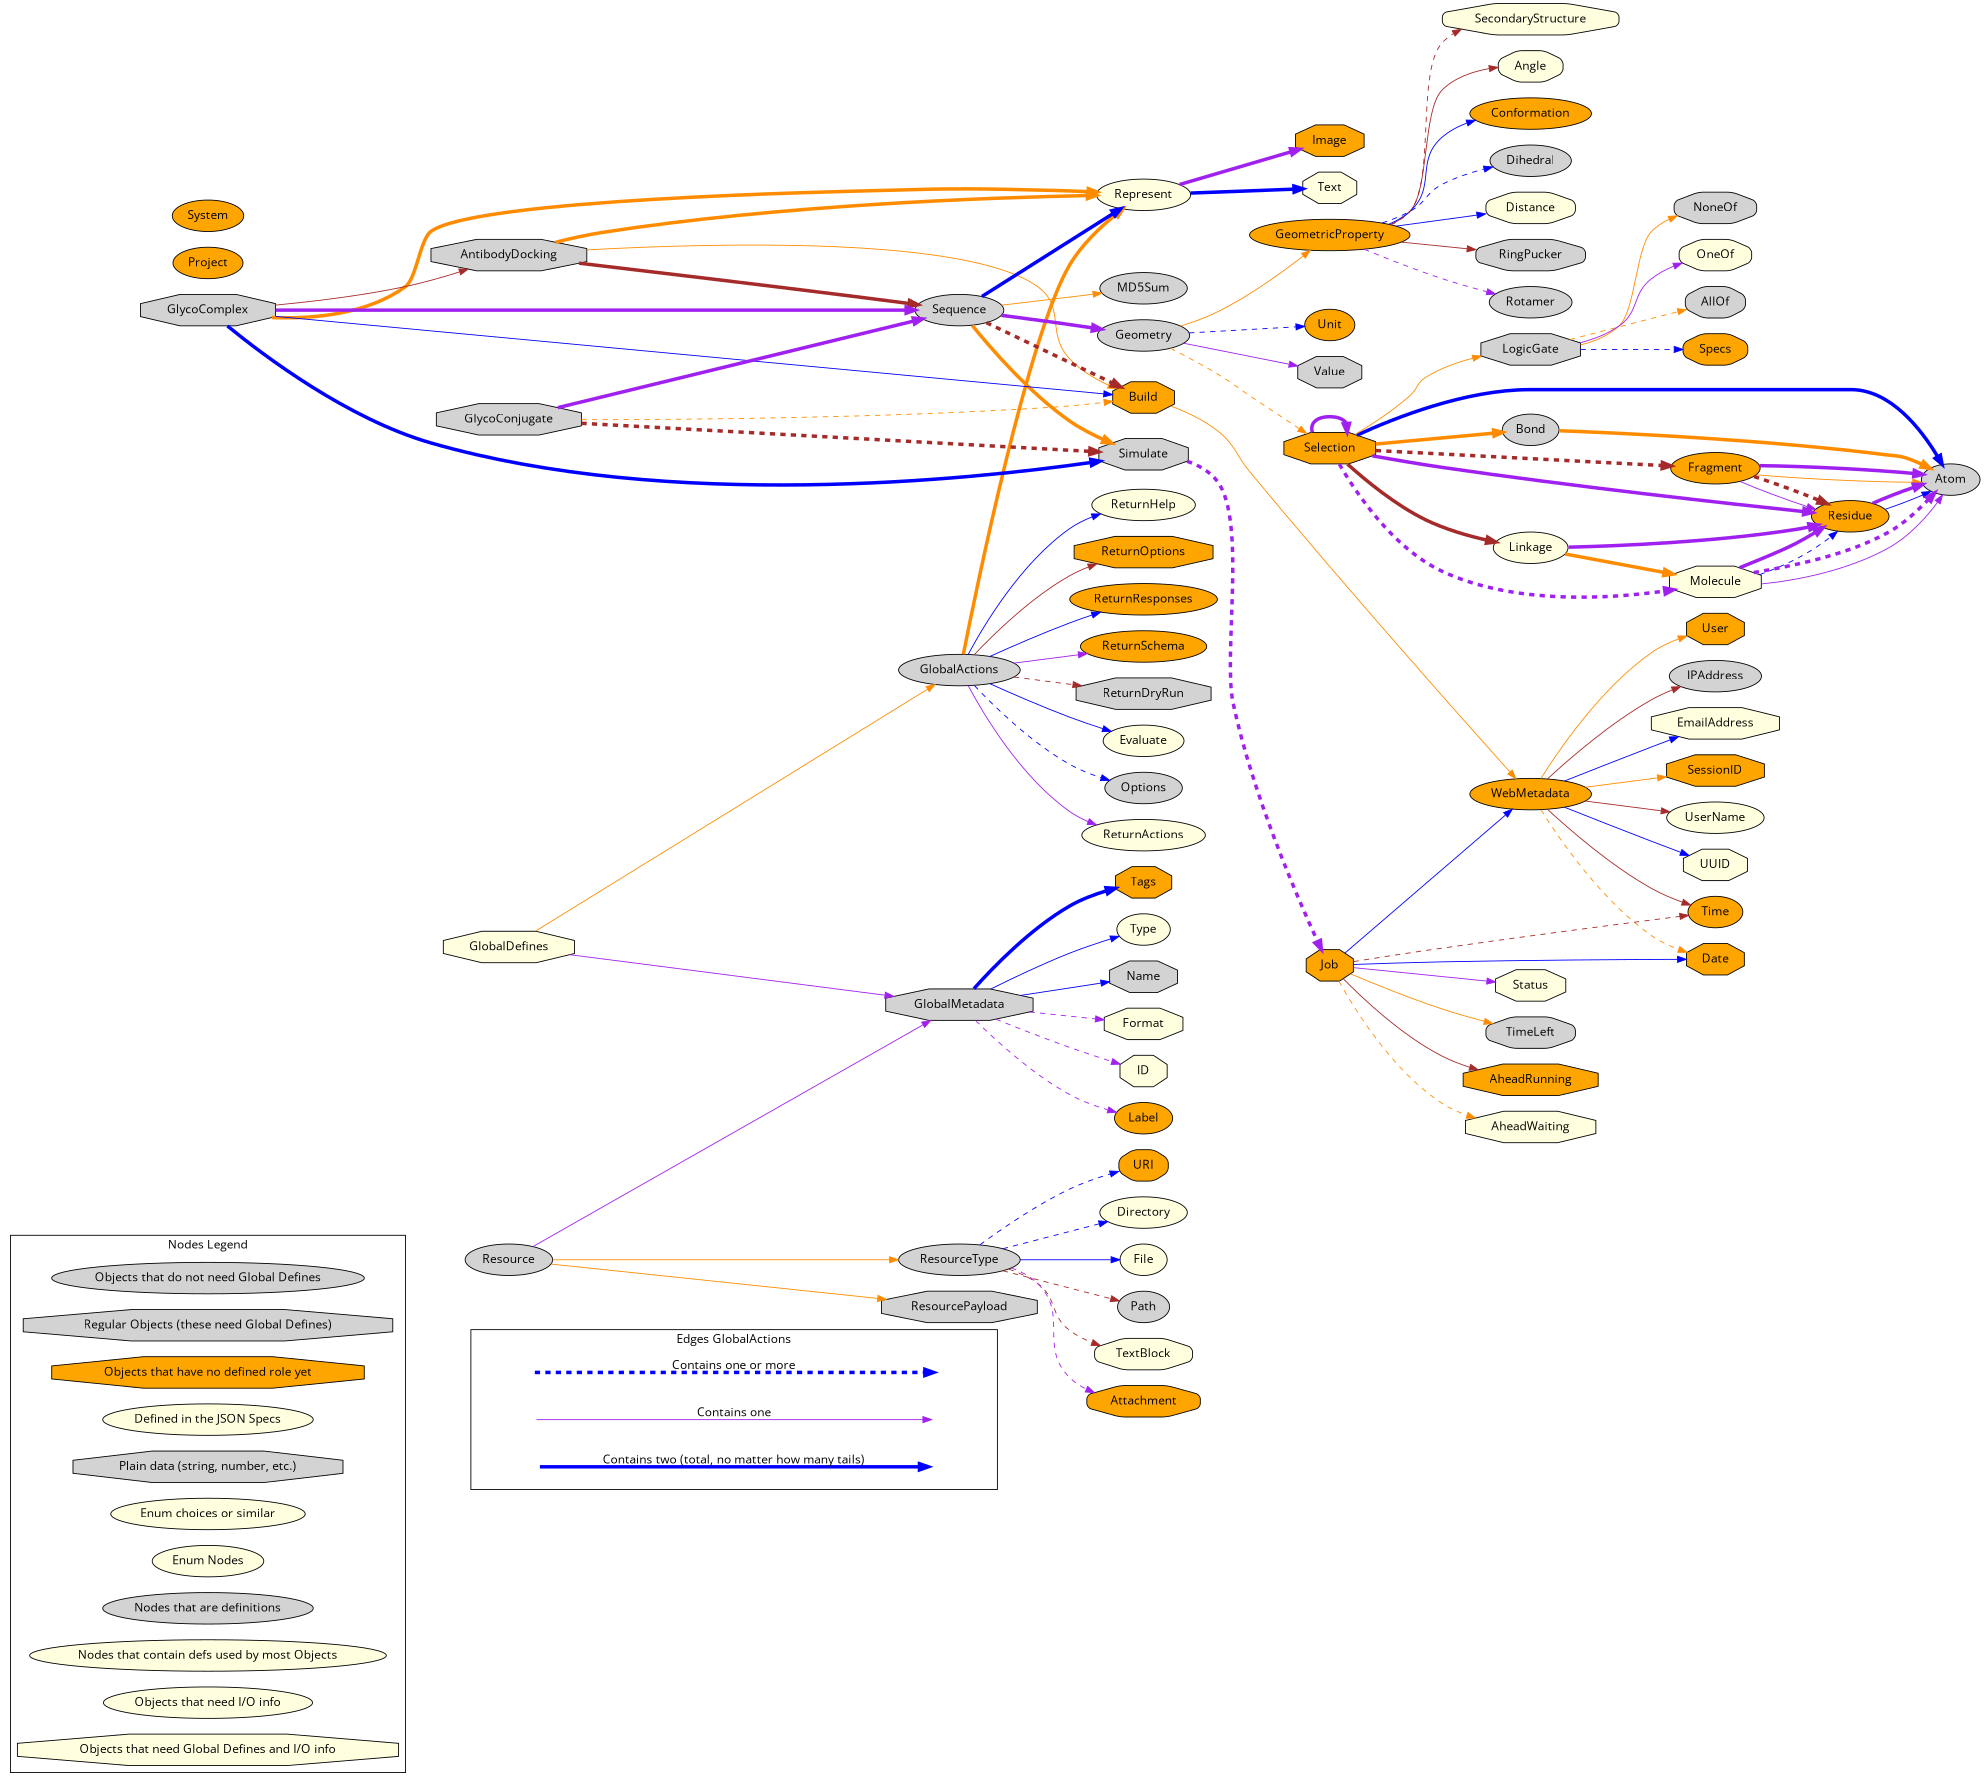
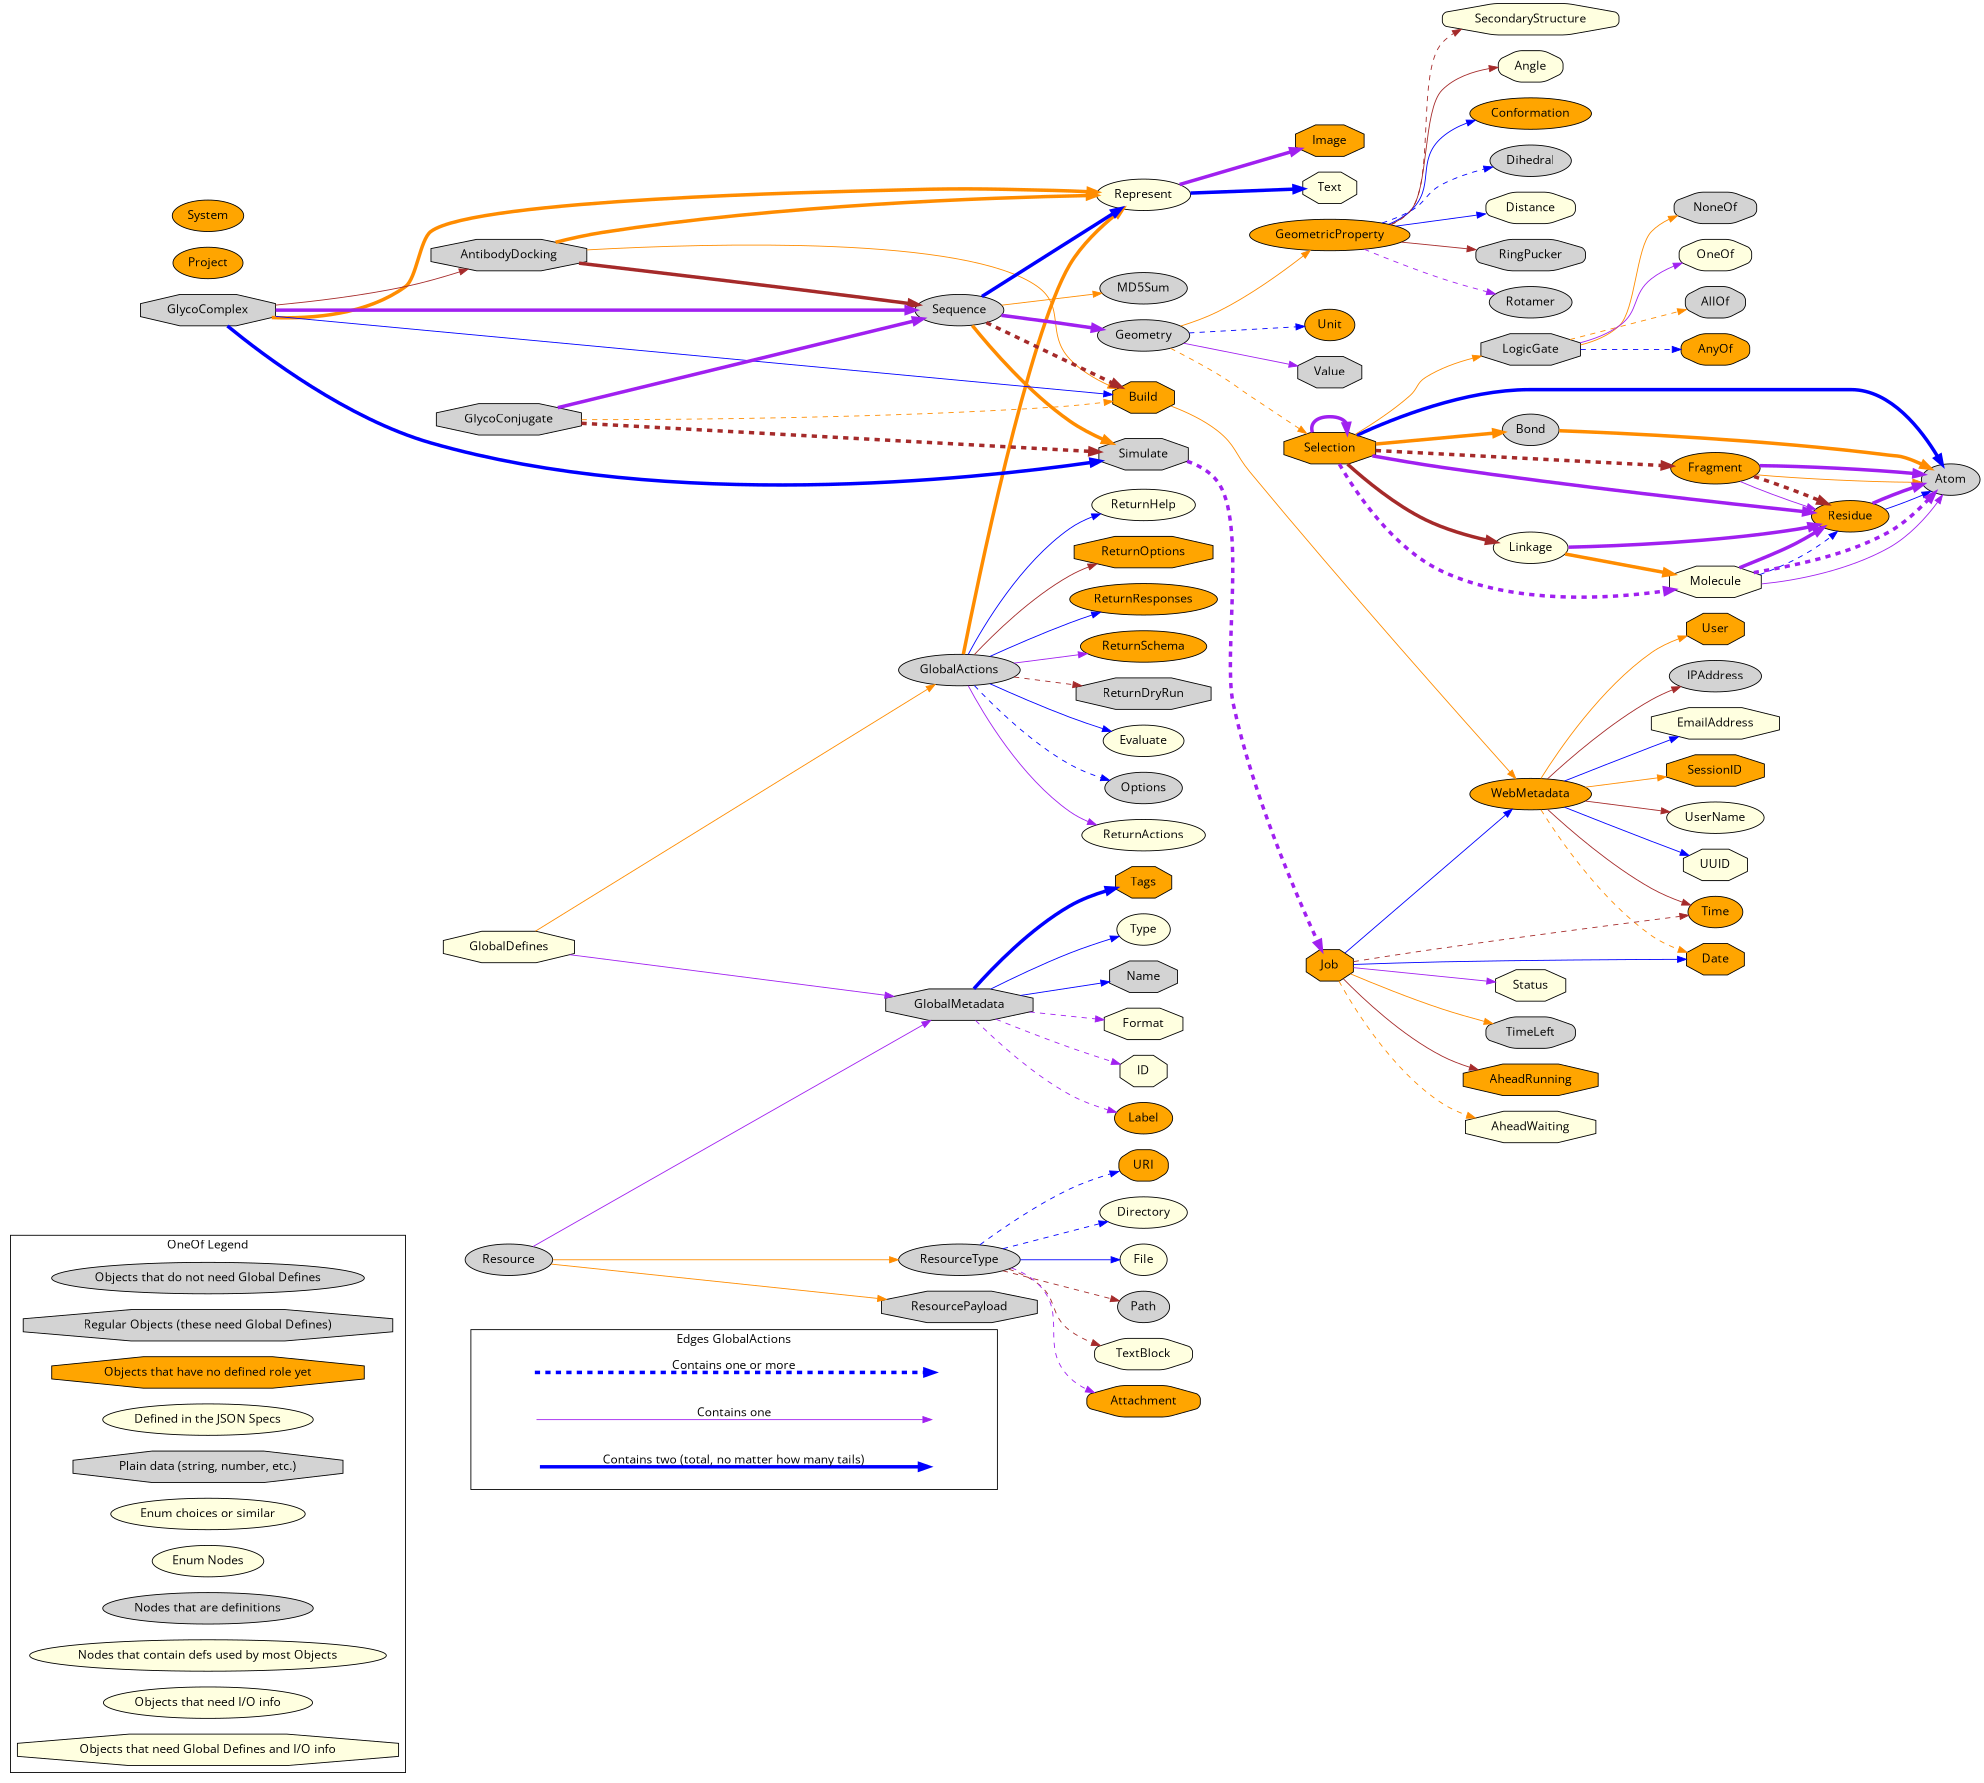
  digraph {
    compound=true
    fontname="Open Sans"
    rankdir=LR
    node [fillcolor=lightgrey fontname="Open Sans" shape=octagon style=filled]
    edge [fontname="Open Sans" style=bold color=blue penwidth=1]
    n1 [label="Objects that do not need Global Defines" shape=ellipse]
    n2 [label="Regular Objects (these need Global Defines)"]
    n3 [fillcolor=orange label="Objects that have no defined role yet"]
    n4 [fillcolor=lightyellow label="Defined in the JSON Specs" shape=ellipse style="rounded,filled"]
    n5 [label="Plain data (string, number, etc.)"]
    n6 [fillcolor=lightyellow label="Enum choices or similar" shape=ellipse style="rounded,filled"]
    n7 [fillcolor=lightyellow label="Enum Nodes" shape=ellipse]
    n8 [label="Nodes that are definitions" shape=ellipse]
    n9 [fillcolor=lightyellow label="Nodes that contain defs used by most Objects" shape=ellipse]
    n10 [fillcolor=lightyellow label="Objects that need I/O info" shape=ellipse]
    n11 [fillcolor=lightyellow label="Objects that need Global Defines and I/O info"]
    Multi1 [shape=none style=invis fillcolor=""]
    Multi2 [shape=none style=invis fillcolor=""]
    Single1 [shape=none style=invis fillcolor=""]
    Single2 [shape=none style=invis fillcolor=""]
    Double1 [shape=none style=invis fillcolor=""]
    Double2 [shape=none style=invis fillcolor=""]
    Evaluate [fillcolor=lightyellow shape=ellipse]
    Options [shape=ellipse]
    ReturnActions [fillcolor=lightyellow shape=ellipse]
    ReturnHelp [fillcolor=lightyellow shape=ellipse]
    ReturnOptions [fillcolor=orange]
    ReturnResponses [fillcolor=orange shape=ellipse]
    ReturnSchema [fillcolor=orange shape=ellipse]
    WebMetadata [fillcolor=orange shape=ellipse]
    User [fillcolor=orange]
    IPAddress [shape=ellipse style="rounded,filled"]
    Time [fillcolor=orange shape=ellipse style="rounded,filled"]
    Date [fillcolor=orange]
    EmailAddress [fillcolor=lightyellow]
    SessionID [fillcolor=orange]
    UserName [fillcolor=lightyellow shape=ellipse]
    UUID [fillcolor=lightyellow]
    Atom [shape=ellipse]
    Bond [shape=ellipse]
    Fragment [fillcolor=orange shape=ellipse]
    Residue [fillcolor=orange shape=ellipse]
    Geometry [shape=ellipse]
    Selection [fillcolor=orange]
    Unit [fillcolor=orange shape=ellipse]
    Value
    GeometricProperty [fillcolor=orange shape=ellipse]
    Linkage [fillcolor=lightyellow shape=ellipse]
    Molecule [fillcolor=lightyellow]
    LogicGate
    Angle [fillcolor=lightyellow style="rounded,filled"]
    Conformation [fillcolor=orange shape=ellipse style="rounded,filled"]
    Dihedral [shape=ellipse style="rounded,filled"]
    Distance [fillcolor=lightyellow style="rounded,filled"]
    RingPucker [style="rounded,filled"]
    Rotamer [shape=ellipse style="rounded,filled"]
    SecondaryStructure [fillcolor=lightyellow style="rounded,filled"]
    Represent [fillcolor=lightyellow shape=ellipse]
    Image [fillcolor=orange]
    Text [fillcolor=lightyellow]
    AllOf [style="rounded,filled"]
-   AnyOf [fillcolor=orange style="rounded,filled" label=Specs]
+   AnyOf [fillcolor=orange style="rounded,filled"]
    NoneOf [style="rounded,filled"]
    OneOf [fillcolor=lightyellow style="rounded,filled"]
    Job [fillcolor=orange]
    Simulate
    TimeLeft [style="rounded,filled"]
    AheadRunning [fillcolor=orange]
    AheadWaiting [fillcolor=lightyellow]
    Status [fillcolor=lightyellow]
    Project [fillcolor=orange shape=ellipse]
    System [fillcolor=orange shape=ellipse]
    URI [fillcolor=orange style="rounded,filled"]
    Directory [fillcolor=lightyellow shape=ellipse style="rounded,filled"]
    File [fillcolor=lightyellow shape=ellipse style="rounded,filled"]
    Format [fillcolor=lightyellow]
    ID [fillcolor=lightyellow]
    Label [fillcolor=orange shape=ellipse]
    MD5Sum [shape=ellipse]
    Path [shape=ellipse style="rounded,filled"]
    Tags [fillcolor=orange]
    TextBlock [fillcolor=lightyellow style="rounded,filled"]
    Type [fillcolor=lightyellow shape=ellipse]
    Attachment [fillcolor=orange style="rounded,filled"]
    ResourceType [shape=ellipse]
    Resource [shape=ellipse]
    ResourcePayload
    GlobalMetadata
    Name
    GlobalDefines [fillcolor=lightyellow]
    GlobalActions [shape=ellipse]
    ReturnDryRun
    AntibodyDocking
    Build [fillcolor=orange]
    Sequence [shape=ellipse]
    GlycoComplex
    GlycoConjugate
    subgraph cluster_1 {
-     label="Nodes Legend"
+     label="OneOf Legend"
      n1
      n2
      n3
      n4
      n5
      n6
      n7
      n8
      n9
      n10
      n11
    }
    subgraph cluster_2 {
      label="Edges GlobalActions"
      Multi1
      Multi2
      Single1
      Single2
      Double1
      Double2
    }
    n5 -> Double1 [style=invis color="" penwidth=""]
    Multi1 -> Multi2 [label="Contains one or more" penwidth=4 style=dashed]
    Single1 -> Single2 [color=purple label="Contains one" style=solid]
    Double1 -> Double2 [label="Contains two (total, no matter how many tails)" penwidth=4]
    WebMetadata -> User [color=darkorange]
    WebMetadata -> IPAddress [color=brown style=solid]
    WebMetadata -> Time [color=brown]
    WebMetadata -> Date [color=darkorange style=dashed]
    WebMetadata -> EmailAddress [style=solid]
    WebMetadata -> SessionID [color=darkorange]
    WebMetadata -> UserName [color=brown]
    WebMetadata -> UUID [style=solid]
    Bond -> Atom [color=darkorange penwidth=4]
    Fragment -> Atom [color=darkorange]
    Fragment -> Atom [color=purple penwidth=4]
    Fragment -> Residue [color=purple style=solid]
    Fragment -> Residue [color=brown penwidth=4 style=dashed]
    Residue -> Atom [style=solid]
    Residue -> Atom [color=purple penwidth=4 style=solid]
    Geometry -> Selection [color=darkorange style=dashed]
    Geometry -> Unit [style=dashed]
    Geometry -> Value [color=purple style=solid]
    Geometry -> GeometricProperty [color=darkorange]
    Selection -> Atom [penwidth=4 style=solid]
    Selection -> Bond [color=darkorange penwidth=4]
    Selection -> Fragment [color=brown penwidth=4 style=dashed]
    Selection -> Residue [color=purple penwidth=4 style=solid]
    Selection -> Selection [color=purple penwidth=4]
    Selection -> Linkage [color=brown penwidth=4]
    Selection -> Molecule [color=purple penwidth=4 style=dashed]
    Selection -> LogicGate [color=darkorange]
    GeometricProperty -> Angle [color=brown]
    GeometricProperty -> Conformation
    GeometricProperty -> Dihedral [style=dashed]
    GeometricProperty -> Distance [style=solid]
    GeometricProperty -> RingPucker [color=brown]
    GeometricProperty -> Rotamer [color=purple style=dashed]
    GeometricProperty -> SecondaryStructure [color=brown style=dashed]
    Linkage -> Residue [color=purple penwidth=4]
    Linkage -> Molecule [color=darkorange penwidth=4 style=solid]
    Molecule -> Atom [color=purple]
    Molecule -> Atom [color=purple penwidth=4 style=dashed]
    Molecule -> Residue [style=dashed]
    Molecule -> Residue [color=purple penwidth=4]
    LogicGate -> AllOf [color=darkorange style=dashed]
    LogicGate -> AnyOf [style=dashed]
    LogicGate -> NoneOf [color=darkorange style=solid]
    LogicGate -> OneOf [color=purple]
    Represent -> Image [color=purple penwidth=4 style=solid]
    Represent -> Text [penwidth=4 style=solid]
    Job -> WebMetadata
    Job -> Time [color=brown style=dashed]
    Job -> Date [style=solid]
    Job -> TimeLeft [color=darkorange]
    Job -> AheadRunning [color=brown style=solid]
    Job -> AheadWaiting [color=darkorange style=dashed]
    Job -> Status [color=purple]
    Simulate -> Job [color=purple penwidth=4 style=dashed]
    ResourceType -> URI [style=dashed]
    ResourceType -> Directory [style=dashed]
    ResourceType -> File
    ResourceType -> Path [color=brown style=dashed]
    ResourceType -> TextBlock [color=brown style=dashed]
    ResourceType -> Attachment [color=purple style=dashed]
    Resource -> ResourceType [color=darkorange style=solid]
    Resource -> ResourcePayload [color=darkorange]
    Resource -> GlobalMetadata [color=purple style=solid]
    GlobalMetadata -> Format [color=purple style=dashed]
    GlobalMetadata -> ID [color=purple style=dashed]
    GlobalMetadata -> Label [color=purple style=dashed]
    GlobalMetadata -> Tags [penwidth=4 style=solid]
    GlobalMetadata -> Type
    GlobalMetadata -> Name [style=solid]
    GlobalDefines -> GlobalMetadata [color=purple style=solid]
    GlobalDefines -> GlobalActions [color=darkorange style=solid]
    GlobalActions -> Evaluate
    GlobalActions -> Options [style=dashed]
    GlobalActions -> ReturnActions [color=purple style=solid]
    GlobalActions -> ReturnHelp [style=solid]
    GlobalActions -> ReturnOptions [color=brown]
    GlobalActions -> ReturnResponses
    GlobalActions -> ReturnSchema [color=purple]
    GlobalActions -> Represent [color=darkorange penwidth=4]
    GlobalActions -> ReturnDryRun [color=brown style=dashed]
    AntibodyDocking -> Represent [color=darkorange penwidth=4]
    AntibodyDocking -> Build [color=darkorange]
    AntibodyDocking -> Sequence [color=brown penwidth=4 style=solid]
    Build -> WebMetadata [color=darkorange]
    Sequence -> Geometry [color=purple penwidth=4]
    Sequence -> Represent [penwidth=4]
    Sequence -> Simulate [color=darkorange penwidth=4]
    Sequence -> MD5Sum [color=darkorange style=solid]
    Sequence -> Build [color=brown penwidth=4 style=dashed]
    GlycoComplex -> Represent [color=darkorange penwidth=4]
    GlycoComplex -> Simulate [penwidth=4]
    GlycoComplex -> AntibodyDocking [color=brown]
    GlycoComplex -> Build [style=solid]
    GlycoComplex -> Sequence [color=purple penwidth=4]
    GlycoConjugate -> Simulate [color=brown penwidth=4 style=dashed]
    GlycoConjugate -> Build [color=darkorange style=dashed]
    GlycoConjugate -> Sequence [color=purple penwidth=4]
  }
